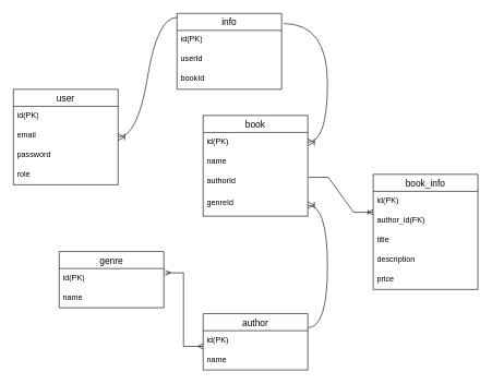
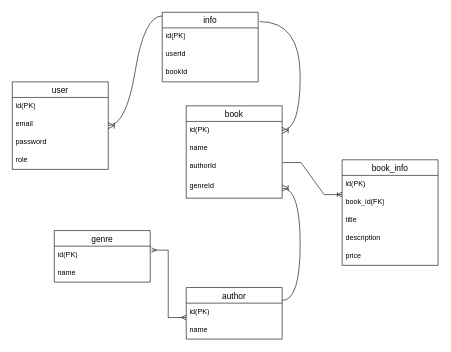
  <mxCell id="0" />
  <mxCell id="1" parent="0" />
  <mxCell id="2" value="user" style="swimlane;fontStyle=0;childLayout=stackLayout;horizontal=1;startSize=26;horizontalStack=0;resizeParent=1;resizeParentMax=0;resizeLast=0;collapsible=1;marginBottom=0;align=center;fontSize=14;" parent="1" vertex="1"><mxGeometry x="20" y="136" width="160" height="146" as="geometry" /></mxCell>
  <mxCell id="3" value="id(PK)" style="text;strokeColor=none;fillColor=none;spacingLeft=4;spacingRight=4;overflow=hidden;rotatable=0;points=[[0,0.5],[1,0.5]];portConstraint=eastwest;fontSize=12;whiteSpace=wrap;html=1;" parent="2" vertex="1"><mxGeometry y="26" width="160" height="30" as="geometry" /></mxCell>
  <mxCell id="4" value="email" style="text;strokeColor=none;fillColor=none;spacingLeft=4;spacingRight=4;overflow=hidden;rotatable=0;points=[[0,0.5],[1,0.5]];portConstraint=eastwest;fontSize=12;whiteSpace=wrap;html=1;" parent="2" vertex="1"><mxGeometry y="56" width="160" height="30" as="geometry" /></mxCell>
  <mxCell id="5" value="password" style="text;strokeColor=none;fillColor=none;spacingLeft=4;spacingRight=4;overflow=hidden;rotatable=0;points=[[0,0.5],[1,0.5]];portConstraint=eastwest;fontSize=12;whiteSpace=wrap;html=1;" parent="2" vertex="1"><mxGeometry y="86" width="160" height="30" as="geometry" /></mxCell>
  <mxCell id="6" value="role" style="text;strokeColor=none;fillColor=none;spacingLeft=4;spacingRight=4;overflow=hidden;rotatable=0;points=[[0,0.5],[1,0.5]];portConstraint=eastwest;fontSize=12;whiteSpace=wrap;html=1;" parent="2" vertex="1"><mxGeometry y="116" width="160" height="30" as="geometry" /></mxCell>
  <mxCell id="7" value="book" style="swimlane;fontStyle=0;childLayout=stackLayout;horizontal=1;startSize=26;horizontalStack=0;resizeParent=1;resizeParentMax=0;resizeLast=0;collapsible=1;marginBottom=0;align=center;fontSize=14;" parent="1" vertex="1"><mxGeometry x="310" y="176" width="160" height="154" as="geometry" /></mxCell>
  <mxCell id="8" value="id(PK)" style="text;strokeColor=none;fillColor=none;spacingLeft=4;spacingRight=4;overflow=hidden;rotatable=0;points=[[0,0.5],[1,0.5]];portConstraint=eastwest;fontSize=12;whiteSpace=wrap;html=1;" parent="7" vertex="1"><mxGeometry y="26" width="160" height="30" as="geometry" /></mxCell>
  <mxCell id="9" value="name" style="text;strokeColor=none;fillColor=none;spacingLeft=4;spacingRight=4;overflow=hidden;rotatable=0;points=[[0,0.5],[1,0.5]];portConstraint=eastwest;fontSize=12;whiteSpace=wrap;html=1;" parent="7" vertex="1"><mxGeometry y="56" width="160" height="30" as="geometry" /></mxCell>
  <mxCell id="10" value="authorId" style="text;strokeColor=none;fillColor=none;spacingLeft=4;spacingRight=4;overflow=hidden;rotatable=0;points=[[0,0.5],[1,0.5]];portConstraint=eastwest;fontSize=12;whiteSpace=wrap;html=1;" parent="7" vertex="1"><mxGeometry y="86" width="160" height="34" as="geometry" /></mxCell>
  <mxCell id="11" value="genreId" style="text;strokeColor=none;fillColor=none;spacingLeft=4;spacingRight=4;overflow=hidden;rotatable=0;points=[[0,0.5],[1,0.5]];portConstraint=eastwest;fontSize=12;whiteSpace=wrap;html=1;" parent="7" vertex="1"><mxGeometry y="120" width="160" height="34" as="geometry" /></mxCell>
  <mxCell id="12" value="genre" style="swimlane;fontStyle=0;childLayout=stackLayout;horizontal=1;startSize=26;horizontalStack=0;resizeParent=1;resizeParentMax=0;resizeLast=0;collapsible=1;marginBottom=0;align=center;fontSize=14;" parent="1" vertex="1"><mxGeometry x="90" y="384" width="160" height="86" as="geometry" /></mxCell>
  <mxCell id="13" value="id(PK)" style="text;strokeColor=none;fillColor=none;spacingLeft=4;spacingRight=4;overflow=hidden;rotatable=0;points=[[0,0.5],[1,0.5]];portConstraint=eastwest;fontSize=12;whiteSpace=wrap;html=1;" parent="12" vertex="1"><mxGeometry y="26" width="160" height="30" as="geometry" /></mxCell>
  <mxCell id="14" value="name" style="text;strokeColor=none;fillColor=none;spacingLeft=4;spacingRight=4;overflow=hidden;rotatable=0;points=[[0,0.5],[1,0.5]];portConstraint=eastwest;fontSize=12;whiteSpace=wrap;html=1;" parent="12" vertex="1"><mxGeometry y="56" width="160" height="30" as="geometry" /></mxCell>
  <mxCell id="15" value="author" style="swimlane;fontStyle=0;childLayout=stackLayout;horizontal=1;startSize=26;horizontalStack=0;resizeParent=1;resizeParentMax=0;resizeLast=0;collapsible=1;marginBottom=0;align=center;fontSize=14;" parent="1" vertex="1"><mxGeometry x="310" y="479" width="160" height="86" as="geometry" /></mxCell>
  <mxCell id="16" value="id(PK)" style="text;strokeColor=none;fillColor=none;spacingLeft=4;spacingRight=4;overflow=hidden;rotatable=0;points=[[0,0.5],[1,0.5]];portConstraint=eastwest;fontSize=12;whiteSpace=wrap;html=1;" parent="15" vertex="1"><mxGeometry y="26" width="160" height="30" as="geometry" /></mxCell>
  <mxCell id="17" value="name" style="text;strokeColor=none;fillColor=none;spacingLeft=4;spacingRight=4;overflow=hidden;rotatable=0;points=[[0,0.5],[1,0.5]];portConstraint=eastwest;fontSize=12;whiteSpace=wrap;html=1;" parent="15" vertex="1"><mxGeometry y="56" width="160" height="30" as="geometry" /></mxCell>
  <mxCell id="18" value="" style="fontSize=12;html=1;endArrow=ERmany;startArrow=ERmany;rounded=0;exitX=1.013;exitY=0.22;exitDx=0;exitDy=0;exitPerimeter=0;entryX=0;entryY=0.8;entryDx=0;entryDy=0;entryPerimeter=0;edgeStyle=orthogonalEdgeStyle;" parent="1" source="13" target="16" edge="1"><mxGeometry width="100" height="100" relative="1" as="geometry"><mxPoint x="470" y="346" as="sourcePoint" /><mxPoint x="570" y="246" as="targetPoint" /></mxGeometry></mxCell>
  <mxCell id="19" value="book_info" style="swimlane;fontStyle=0;childLayout=stackLayout;horizontal=1;startSize=26;horizontalStack=0;resizeParent=1;resizeParentMax=0;resizeLast=0;collapsible=1;marginBottom=0;align=center;fontSize=14;" parent="1" vertex="1"><mxGeometry x="570" y="266" width="160" height="176" as="geometry" /></mxCell>
  <mxCell id="20" value="id(PK)" style="text;strokeColor=none;fillColor=none;spacingLeft=4;spacingRight=4;overflow=hidden;rotatable=0;points=[[0,0.5],[1,0.5]];portConstraint=eastwest;fontSize=12;whiteSpace=wrap;html=1;" parent="19" vertex="1"><mxGeometry y="26" width="160" height="30" as="geometry" /></mxCell>
- <mxCell id="21" value="author_id(FK)" style="text;strokeColor=none;fillColor=none;spacingLeft=4;spacingRight=4;overflow=hidden;rotatable=0;points=[[0,0.5],[1,0.5]];portConstraint=eastwest;fontSize=12;whiteSpace=wrap;html=1;" parent="19" vertex="1"><mxGeometry y="56" width="160" height="30" as="geometry" /></mxCell>
+ <mxCell id="21" value="book_id(FK)" style="text;strokeColor=none;fillColor=none;spacingLeft=4;spacingRight=4;overflow=hidden;rotatable=0;points=[[0,0.5],[1,0.5]];portConstraint=eastwest;fontSize=12;whiteSpace=wrap;html=1;" parent="19" vertex="1"><mxGeometry y="56" width="160" height="30" as="geometry" /></mxCell>
  <mxCell id="22" value="title" style="text;strokeColor=none;fillColor=none;spacingLeft=4;spacingRight=4;overflow=hidden;rotatable=0;points=[[0,0.5],[1,0.5]];portConstraint=eastwest;fontSize=12;whiteSpace=wrap;html=1;" parent="19" vertex="1"><mxGeometry y="86" width="160" height="30" as="geometry" /></mxCell>
  <mxCell id="23" value="description" style="text;strokeColor=none;fillColor=none;spacingLeft=4;spacingRight=4;overflow=hidden;rotatable=0;points=[[0,0.5],[1,0.5]];portConstraint=eastwest;fontSize=12;whiteSpace=wrap;html=1;" parent="19" vertex="1"><mxGeometry y="116" width="160" height="30" as="geometry" /></mxCell>
  <mxCell id="24" value="price" style="text;strokeColor=none;fillColor=none;spacingLeft=4;spacingRight=4;overflow=hidden;rotatable=0;points=[[0,0.5],[1,0.5]];portConstraint=eastwest;fontSize=12;whiteSpace=wrap;html=1;" vertex="1" parent="19"><mxGeometry y="146" width="160" height="30" as="geometry" /></mxCell>
  <mxCell id="25" value="" style="edgeStyle=entityRelationEdgeStyle;fontSize=12;html=1;endArrow=ERoneToMany;rounded=0;entryX=0;entryY=0.067;entryDx=0;entryDy=0;entryPerimeter=0;exitX=1.008;exitY=0.287;exitDx=0;exitDy=0;exitPerimeter=0;" parent="1" target="21" edge="1"><mxGeometry width="100" height="100" relative="1" as="geometry"><mxPoint x="471.28" y="270.61" as="sourcePoint" /><mxPoint x="570" y="246" as="targetPoint" /></mxGeometry></mxCell>
  <mxCell id="26" style="edgeStyle=none;curved=1;rounded=0;orthogonalLoop=1;jettySize=auto;html=1;exitX=0.25;exitY=0;exitDx=0;exitDy=0;fontSize=12;startSize=8;endSize=8;" edge="1" parent="1" source="27" target="27"><mxGeometry relative="1" as="geometry"><mxPoint x="490" y="26" as="targetPoint" /></mxGeometry></mxCell>
  <mxCell id="27" value="info" style="swimlane;fontStyle=0;childLayout=stackLayout;horizontal=1;startSize=26;horizontalStack=0;resizeParent=1;resizeParentMax=0;resizeLast=0;collapsible=1;marginBottom=0;align=center;fontSize=14;" parent="1" vertex="1"><mxGeometry x="270" y="20" width="160" height="116" as="geometry" /></mxCell>
  <mxCell id="28" value="id(PK)" style="text;strokeColor=none;fillColor=none;spacingLeft=4;spacingRight=4;overflow=hidden;rotatable=0;points=[[0,0.5],[1,0.5]];portConstraint=eastwest;fontSize=12;whiteSpace=wrap;html=1;" parent="27" vertex="1"><mxGeometry y="26" width="160" height="30" as="geometry" /></mxCell>
  <mxCell id="29" value="userId" style="text;strokeColor=none;fillColor=none;spacingLeft=4;spacingRight=4;overflow=hidden;rotatable=0;points=[[0,0.5],[1,0.5]];portConstraint=eastwest;fontSize=12;whiteSpace=wrap;html=1;" parent="27" vertex="1"><mxGeometry y="56" width="160" height="30" as="geometry" /></mxCell>
  <mxCell id="30" value="bookId" style="text;strokeColor=none;fillColor=none;spacingLeft=4;spacingRight=4;overflow=hidden;rotatable=0;points=[[0,0.5],[1,0.5]];portConstraint=eastwest;fontSize=12;whiteSpace=wrap;html=1;" parent="27" vertex="1"><mxGeometry y="86" width="160" height="30" as="geometry" /></mxCell>
  <mxCell id="31" value="" style="edgeStyle=entityRelationEdgeStyle;fontSize=12;html=1;endArrow=ERoneToMany;rounded=0;startSize=8;endSize=8;curved=1;exitX=1;exitY=0.25;exitDx=0;exitDy=0;" edge="1" parent="1" source="15" target="11"><mxGeometry width="100" height="100" relative="1" as="geometry"><mxPoint x="381.36" y="488.4" as="sourcePoint" /><mxPoint x="368.64" y="365.6" as="targetPoint" /></mxGeometry></mxCell>
  <mxCell id="32" value="" style="edgeStyle=entityRelationEdgeStyle;fontSize=12;html=1;endArrow=ERoneToMany;rounded=0;startSize=8;endSize=8;curved=1;exitX=0;exitY=0.052;exitDx=0;exitDy=0;exitPerimeter=0;" edge="1" parent="1" source="27" target="2"><mxGeometry width="100" height="100" relative="1" as="geometry"><mxPoint x="250" y="76" as="sourcePoint" /><mxPoint x="210" y="196" as="targetPoint" /><Array as="points"><mxPoint x="230" y="116" /><mxPoint x="240" y="106" /><mxPoint x="190" y="116" /></Array></mxGeometry></mxCell>
  <mxCell id="33" value="" style="edgeStyle=entityRelationEdgeStyle;fontSize=12;html=1;endArrow=ERoneToMany;rounded=0;startSize=8;endSize=8;curved=1;exitX=1.017;exitY=0.134;exitDx=0;exitDy=0;exitPerimeter=0;" edge="1" parent="1" source="27" target="8"><mxGeometry width="100" height="100" relative="1" as="geometry"><mxPoint x="460" y="76" as="sourcePoint" /><mxPoint x="420" y="166" as="targetPoint" /></mxGeometry></mxCell>
